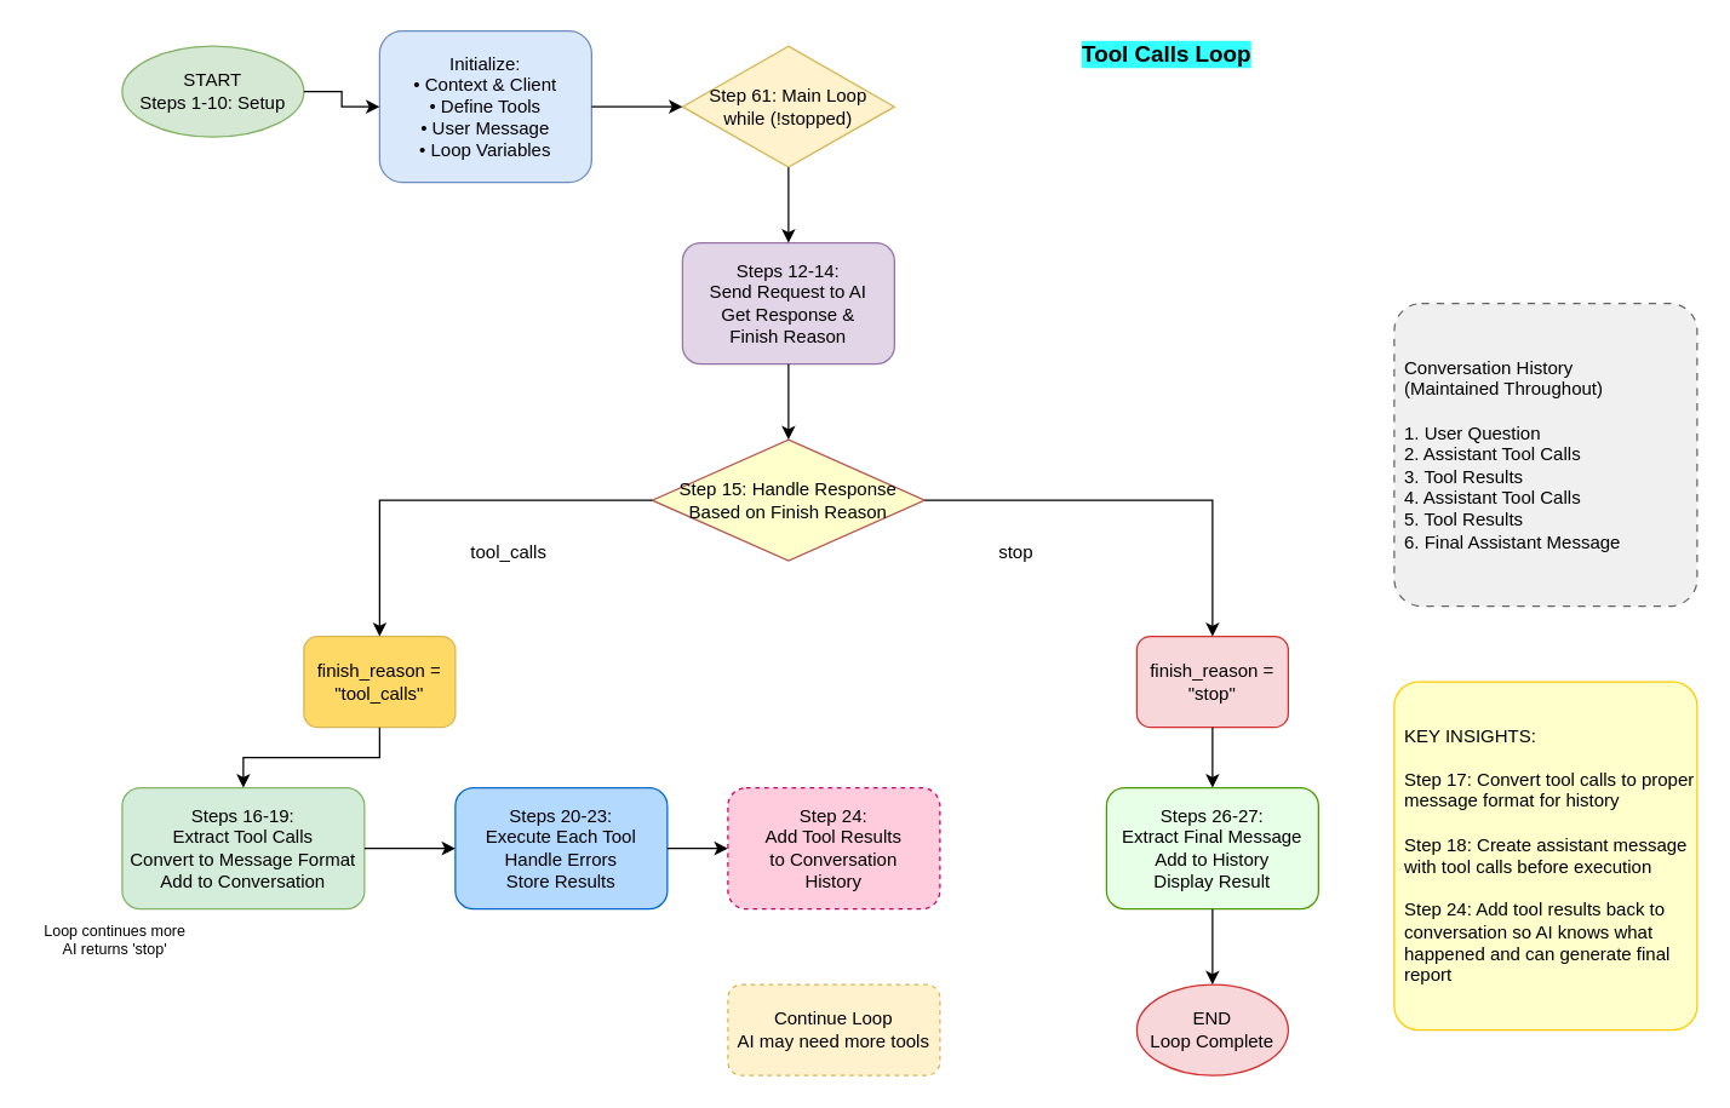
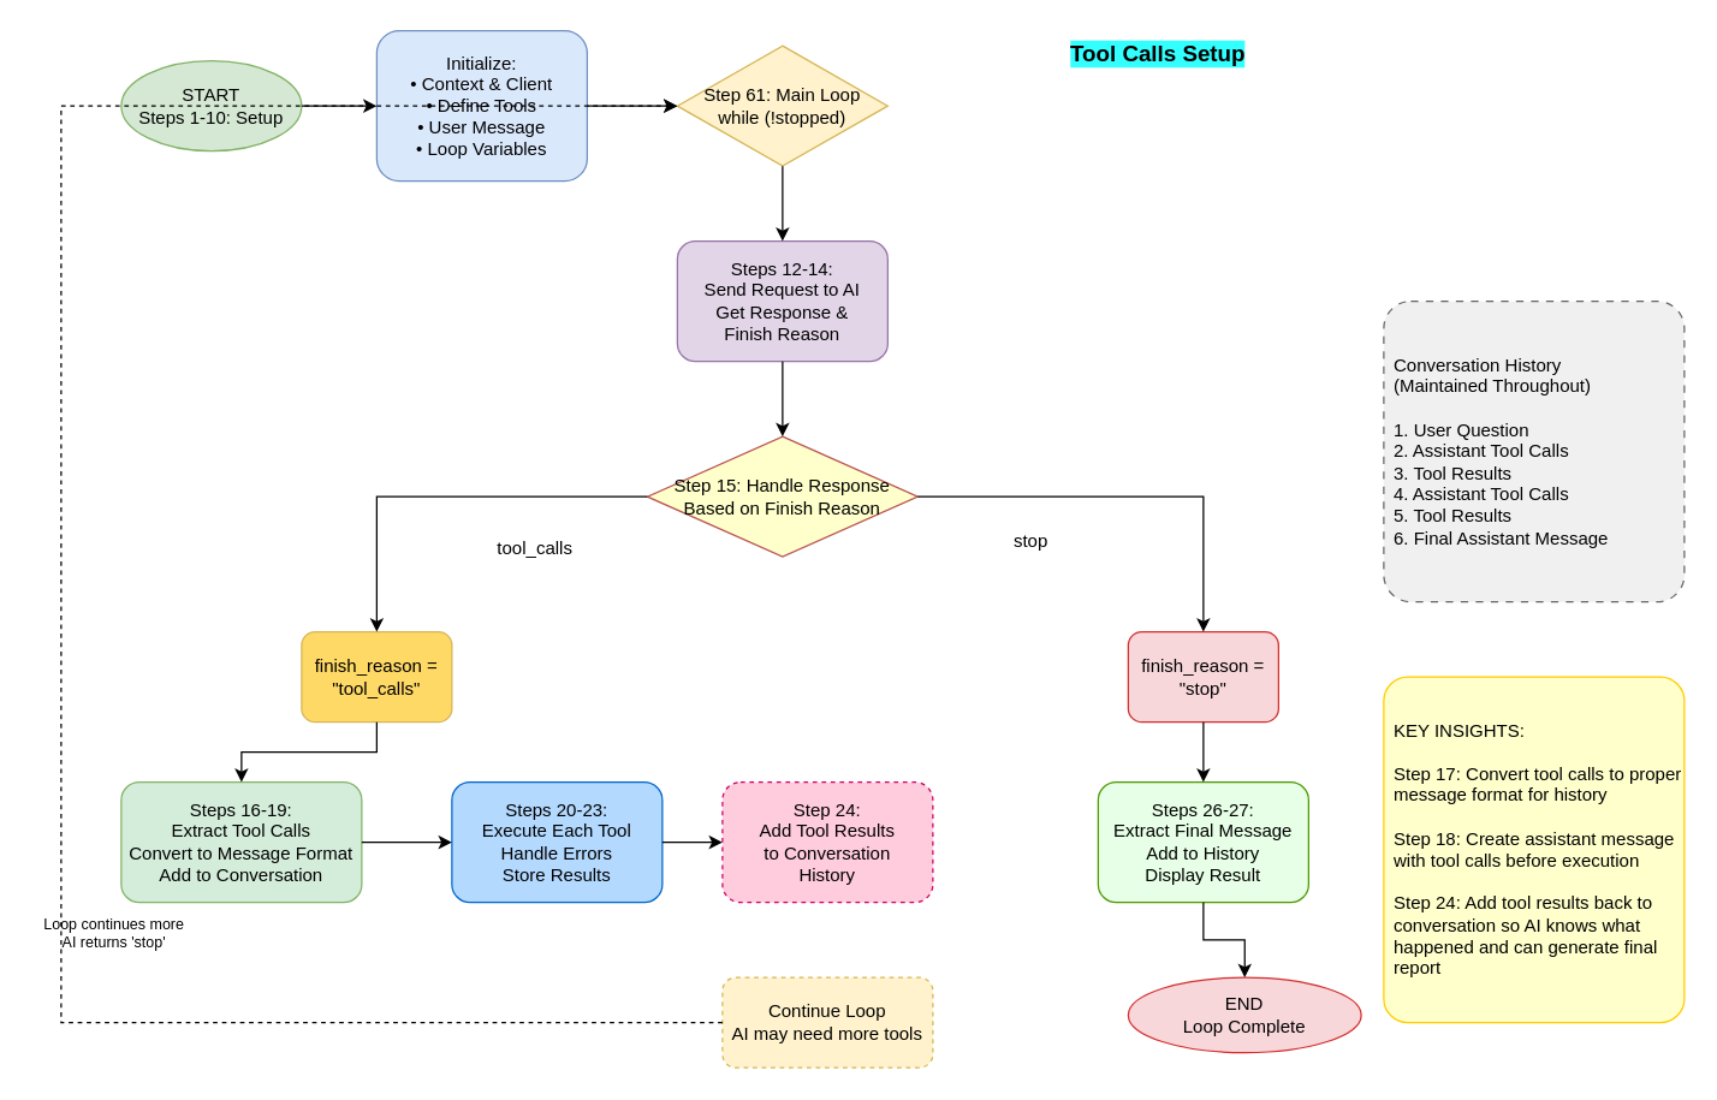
  <mxCell id="0" />
  <mxCell id="1" parent="0" />
- <mxCell id="2" value="START&#10;Steps 1-10: Setup" style="ellipse;whiteSpace=wrap;html=1;fillColor=#d5e8d4;strokeColor=#82b366;" parent="1" vertex="1"><mxGeometry x="80" y="30" width="120" height="60" as="geometry" /></mxCell>
+ <mxCell id="2" value="START&#10;Steps 1-10: Setup" style="ellipse;whiteSpace=wrap;html=1;fillColor=#d5e8d4;strokeColor=#82b366;" parent="1" vertex="1"><mxGeometry x="80" y="40" width="120" height="60" as="geometry" /></mxCell>
  <mxCell id="3" value="Initialize:&#10;• Context &amp; Client&#10;• Define Tools&#10;• User Message&#10;• Loop Variables" style="rounded=1;whiteSpace=wrap;html=1;fillColor=#dae8fc;strokeColor=#6c8ebf;" parent="1" vertex="1"><mxGeometry x="250" y="20" width="140" height="100" as="geometry" /></mxCell>
  <mxCell id="4" value="Step 61: Main Loop&#10;while (!stopped)" style="rhombus;whiteSpace=wrap;html=1;fillColor=#fff2cc;strokeColor=#d6b656;" parent="1" vertex="1"><mxGeometry x="450" y="30" width="140" height="80" as="geometry" /></mxCell>
  <mxCell id="5" value="Steps 12-14:&#10;Send Request to AI&#10;Get Response &amp;&#10;Finish Reason" style="rounded=1;whiteSpace=wrap;html=1;fillColor=#e1d5e7;strokeColor=#9673a6;" parent="1" vertex="1"><mxGeometry x="450" y="160" width="140" height="80" as="geometry" /></mxCell>
  <mxCell id="6" value="Step 15: Handle Response&#10;Based on Finish Reason" style="rhombus;whiteSpace=wrap;html=1;fillColor=#ffffcc;strokeColor=#b85450;" parent="1" vertex="1"><mxGeometry x="430" y="290" width="180" height="80" as="geometry" /></mxCell>
  <mxCell id="7" value="finish_reason =&#10;&quot;tool_calls&quot;" style="rounded=1;whiteSpace=wrap;html=1;fillColor=#ffd966;strokeColor=#d6b656;" parent="1" vertex="1"><mxGeometry x="200" y="420" width="100" height="60" as="geometry" /></mxCell>
  <mxCell id="8" value="finish_reason =&#10;&quot;stop&quot;" style="rounded=1;whiteSpace=wrap;html=1;fillColor=#f8d7da;strokeColor=#d32f2f;" parent="1" vertex="1"><mxGeometry x="750" y="420" width="100" height="60" as="geometry" /></mxCell>
  <mxCell id="9" value="Steps 16-19:&#10;Extract Tool Calls&#10;Convert to Message Format&#10;Add to Conversation" style="rounded=1;whiteSpace=wrap;html=1;fillColor=#d4edda;strokeColor=#82b366;" parent="1" vertex="1"><mxGeometry x="80" y="520" width="160" height="80" as="geometry" /></mxCell>
  <mxCell id="10" value="Steps 20-23:&#10;Execute Each Tool&#10;Handle Errors&#10;Store Results" style="rounded=1;whiteSpace=wrap;html=1;fillColor=#b3d9ff;strokeColor=#0066cc;" parent="1" vertex="1"><mxGeometry x="300" y="520" width="140" height="80" as="geometry" /></mxCell>
  <mxCell id="11" value="Step 24:&#10;Add Tool Results&#10;to Conversation&#10;History" style="rounded=1;whiteSpace=wrap;html=1;fillColor=#ffccdd;strokeColor=#cc0066;dashed=1;" parent="1" vertex="1"><mxGeometry x="480" y="520" width="140" height="80" as="geometry" /></mxCell>
  <mxCell id="12" value="Steps 26-27:&#10;Extract Final Message&#10;Add to History&#10;Display Result" style="rounded=1;whiteSpace=wrap;html=1;fillColor=#e6ffe6;strokeColor=#4d9900;" parent="1" vertex="1"><mxGeometry x="730" y="520" width="140" height="80" as="geometry" /></mxCell>
- <mxCell id="13" value="END&#10;Loop Complete" style="ellipse;whiteSpace=wrap;html=1;fillColor=#f8d7da;strokeColor=#d32f2f;" parent="1" vertex="1"><mxGeometry x="750" y="650" width="100" height="60" as="geometry" /></mxCell>
+ <mxCell id="13" value="END&#10;Loop Complete" style="ellipse;whiteSpace=wrap;html=1;fillColor=#f8d7da;strokeColor=#d32f2f;" parent="1" vertex="1"><mxGeometry x="750" y="650" width="155" height="50" as="geometry" /></mxCell>
  <mxCell id="14" value="Continue Loop&#10;AI may need more tools" style="rounded=1;whiteSpace=wrap;html=1;fillColor=#fff2cc;strokeColor=#d6b656;dashed=1;" parent="1" vertex="1"><mxGeometry x="480" y="650" width="140" height="60" as="geometry" /></mxCell>
  <mxCell id="15" value="Conversation History&#10;(Maintained Throughout)&#10;&#10;1. User Question&#10;2. Assistant Tool Calls&#10;3. Tool Results&#10;4. Assistant Tool Calls&#10;5. Tool Results&#10;6. Final Assistant Message" style="rounded=1;whiteSpace=wrap;html=1;fillColor=#f0f0f0;strokeColor=#666666;dashed=1;dashPattern=5 5;align=left;spacingLeft=5;arcSize=9;" parent="1" vertex="1"><mxGeometry x="920" y="200" width="200" height="200" as="geometry" /></mxCell>
  <mxCell id="16" value="KEY INSIGHTS:&#10;&#10;Step 17: Convert tool calls to proper&#10;message format for history&#10;&#10;Step 18: Create assistant message&#10;with tool calls before execution&#10;&#10;Step 24: Add tool results back to&#10;conversation so AI knows what&#10;happened and can generate final report" style="rounded=1;whiteSpace=wrap;html=1;fillColor=#ffffcc;strokeColor=#ffcc00;align=left;spacingLeft=5;arcSize=8;" parent="1" vertex="1"><mxGeometry x="920" y="450" width="200" height="230" as="geometry" /></mxCell>
  <mxCell id="17" style="edgeStyle=orthogonalEdgeStyle;rounded=0;orthogonalLoop=1;jettySize=auto;html=1;" parent="1" source="2" target="3" edge="1"><mxGeometry relative="1" as="geometry" /></mxCell>
  <mxCell id="18" style="edgeStyle=orthogonalEdgeStyle;rounded=0;orthogonalLoop=1;jettySize=auto;html=1;" parent="1" source="3" target="4" edge="1"><mxGeometry relative="1" as="geometry" /></mxCell>
  <mxCell id="19" style="edgeStyle=orthogonalEdgeStyle;rounded=0;orthogonalLoop=1;jettySize=auto;html=1;" parent="1" source="4" target="5" edge="1"><mxGeometry relative="1" as="geometry" /></mxCell>
  <mxCell id="20" style="edgeStyle=orthogonalEdgeStyle;rounded=0;orthogonalLoop=1;jettySize=auto;html=1;" parent="1" source="5" target="6" edge="1"><mxGeometry relative="1" as="geometry" /></mxCell>
  <mxCell id="21" style="edgeStyle=orthogonalEdgeStyle;rounded=0;orthogonalLoop=1;jettySize=auto;html=1;" parent="1" source="6" target="7" edge="1"><mxGeometry relative="1" as="geometry" /></mxCell>
  <mxCell id="22" style="edgeStyle=orthogonalEdgeStyle;rounded=0;orthogonalLoop=1;jettySize=auto;html=1;" parent="1" source="6" target="8" edge="1"><mxGeometry relative="1" as="geometry" /></mxCell>
  <mxCell id="23" style="edgeStyle=orthogonalEdgeStyle;rounded=0;orthogonalLoop=1;jettySize=auto;html=1;" parent="1" source="7" target="9" edge="1"><mxGeometry relative="1" as="geometry" /></mxCell>
  <mxCell id="24" style="edgeStyle=orthogonalEdgeStyle;rounded=0;orthogonalLoop=1;jettySize=auto;html=1;" parent="1" source="9" target="10" edge="1"><mxGeometry relative="1" as="geometry" /></mxCell>
  <mxCell id="25" style="edgeStyle=orthogonalEdgeStyle;rounded=0;orthogonalLoop=1;jettySize=auto;html=1;" parent="1" source="10" target="11" edge="1"><mxGeometry relative="1" as="geometry" /></mxCell>
+ <mxCell id="26" style="edgeStyle=orthogonalEdgeStyle;rounded=0;orthogonalLoop=1;jettySize=auto;html=1;dashed=1;" parent="1" source="14" target="4" edge="1"><mxGeometry relative="1" as="geometry"><Array as="points"><mxPoint x="550" y="680" /><mxPoint x="40" y="680" /><mxPoint x="40" y="70" /><mxPoint x="450" y="70" /></Array></mxGeometry></mxCell>
  <mxCell id="27" style="edgeStyle=orthogonalEdgeStyle;rounded=0;orthogonalLoop=1;jettySize=auto;html=1;" parent="1" source="8" target="12" edge="1"><mxGeometry relative="1" as="geometry" /></mxCell>
  <mxCell id="28" style="edgeStyle=orthogonalEdgeStyle;rounded=0;orthogonalLoop=1;jettySize=auto;html=1;" parent="1" source="12" target="13" edge="1"><mxGeometry relative="1" as="geometry" /></mxCell>
- <mxCell id="29" value="tool_calls" style="text;html=1;align=center;verticalAlign=middle;resizable=0;points=[];autosize=1;strokeColor=none;fillColor=none;" parent="1" vertex="1"><mxGeometry x="300" y="350" width="70" height="30" as="geometry" /></mxCell>
- <mxCell id="30" value="stop" style="text;html=1;align=center;verticalAlign=middle;resizable=0;points=[];autosize=1;strokeColor=none;fillColor=none;" parent="1" vertex="1"><mxGeometry x="650" y="350" width="40" height="30" as="geometry" /></mxCell>
+ <mxCell id="29" value="tool_calls" style="text;html=1;align=center;verticalAlign=middle;resizable=0;points=[];autosize=1;strokeColor=none;fillColor=none;" parent="1" vertex="1"><mxGeometry x="320" y="350" width="70" height="30" as="geometry" /></mxCell>
+ <mxCell id="30" value="stop" style="text;html=1;align=center;verticalAlign=middle;resizable=0;points=[];autosize=1;strokeColor=none;fillColor=none;" parent="1" vertex="1"><mxGeometry x="665" y="345" width="40" height="30" as="geometry" /></mxCell>
  <mxCell id="31" value="Loop continues more&#10;AI returns 'stop'" style="text;html=1;align=center;verticalAlign=middle;resizable=0;points=[];autosize=1;strokeColor=none;fillColor=none;fontSize=10;" parent="1" vertex="1"><mxGeometry x="20" y="600" width="110" height="40" as="geometry" /></mxCell>
- <mxCell id="32" value="Tool Calls Loop" style="text;html=1;align=center;verticalAlign=middle;whiteSpace=wrap;rounded=0;fontStyle=1;fontSize=15;labelBackgroundColor=#33FFFF;" vertex="1" parent="1"><mxGeometry x="620" y="20" width="300" height="30" as="geometry" /></mxCell>
+ <mxCell id="32" value="Tool Calls Setup" style="text;html=1;align=center;verticalAlign=middle;whiteSpace=wrap;rounded=0;fontStyle=1;fontSize=15;labelBackgroundColor=#33FFFF;" vertex="1" parent="1"><mxGeometry x="620" y="20" width="300" height="30" as="geometry" /></mxCell>
